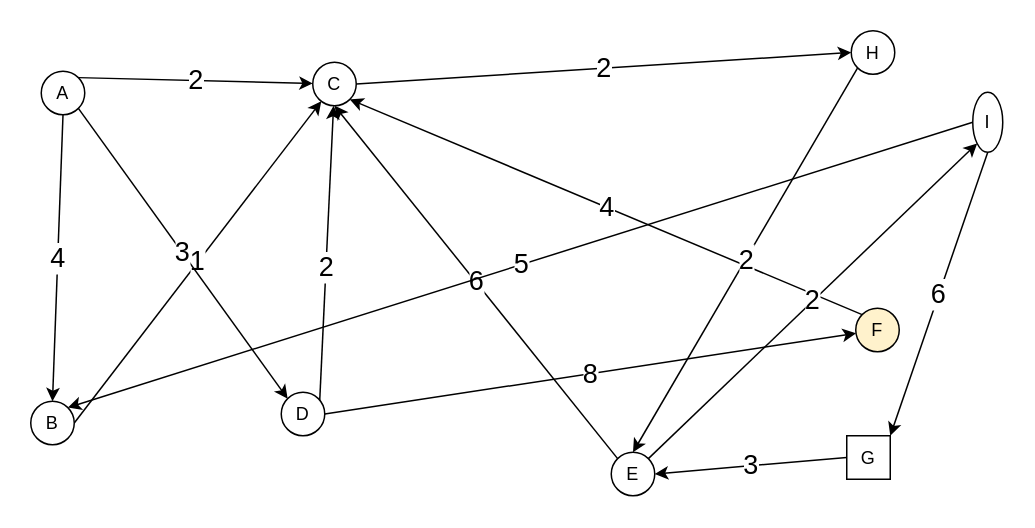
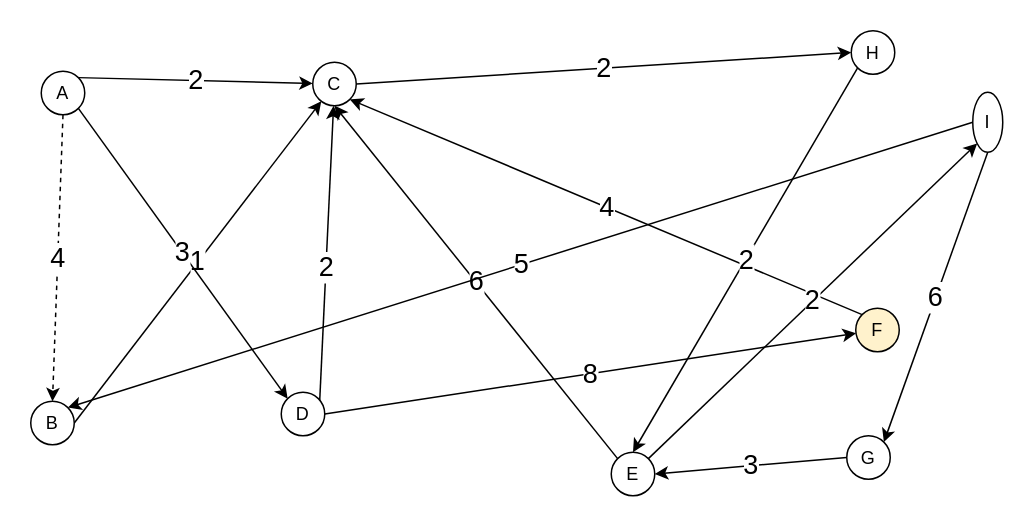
  <mxCell id="0" />
  <mxCell id="1" parent="0" />
- <mxCell id="2" value="4" style="rounded=0;orthogonalLoop=1;jettySize=auto;html=1;exitX=0.5;exitY=1;exitDx=0;exitDy=0;entryX=0.5;entryY=0;entryDx=0;entryDy=0;fontSize=18;" parent="1" source="4" target="6" edge="1"><mxGeometry relative="1" as="geometry" /></mxCell>
+ <mxCell id="2" value="4" style="rounded=0;orthogonalLoop=1;jettySize=auto;html=1;exitX=0.5;exitY=1;exitDx=0;exitDy=0;entryX=0.5;entryY=0;entryDx=0;entryDy=0;fontSize=18;dashed=1;" parent="1" source="4" target="6" edge="1"><mxGeometry relative="1" as="geometry" /></mxCell>
  <mxCell id="3" value="2" style="edgeStyle=none;rounded=0;orthogonalLoop=1;jettySize=auto;html=1;exitX=1;exitY=0;exitDx=0;exitDy=0;fontSize=18;" parent="1" source="4" target="8" edge="1"><mxGeometry relative="1" as="geometry" /></mxCell>
  <mxCell id="4" value="A" style="ellipse;whiteSpace=wrap;html=1;aspect=fixed;" parent="1" vertex="1"><mxGeometry x="27" y="47" width="29" height="29" as="geometry" /></mxCell>
  <mxCell id="5" value="1" style="rounded=0;orthogonalLoop=1;jettySize=auto;html=1;exitX=1;exitY=0.5;exitDx=0;exitDy=0;fontSize=18;" parent="1" source="6" target="8" edge="1"><mxGeometry relative="1" as="geometry" /></mxCell>
  <mxCell id="6" value="B" style="ellipse;whiteSpace=wrap;html=1;aspect=fixed;" parent="1" vertex="1"><mxGeometry x="20" y="267" width="29" height="29" as="geometry" /></mxCell>
  <mxCell id="7" value="2" style="edgeStyle=none;rounded=0;orthogonalLoop=1;jettySize=auto;html=1;exitX=1;exitY=0.5;exitDx=0;exitDy=0;entryX=0;entryY=0.5;entryDx=0;entryDy=0;fontSize=18;" parent="1" source="8" target="19" edge="1"><mxGeometry relative="1" as="geometry" /></mxCell>
  <mxCell id="8" value="C" style="ellipse;whiteSpace=wrap;html=1;aspect=fixed;" parent="1" vertex="1"><mxGeometry x="208" y="41" width="29" height="29" as="geometry" /></mxCell>
  <mxCell id="9" value="3" style="edgeStyle=none;rounded=0;orthogonalLoop=1;jettySize=auto;html=1;entryX=0;entryY=0;entryDx=0;entryDy=0;fontSize=18;exitX=1;exitY=1;exitDx=0;exitDy=0;" parent="1" source="4" target="12" edge="1"><mxGeometry relative="1" as="geometry"><mxPoint x="96" y="131" as="sourcePoint" /></mxGeometry></mxCell>
  <mxCell id="10" value="2" style="edgeStyle=none;rounded=0;orthogonalLoop=1;jettySize=auto;html=1;exitX=1;exitY=1;exitDx=0;exitDy=0;fontSize=18;" parent="1" source="12" target="8" edge="1"><mxGeometry relative="1" as="geometry" /></mxCell>
  <mxCell id="11" value="8" style="edgeStyle=none;rounded=0;orthogonalLoop=1;jettySize=auto;html=1;exitX=1;exitY=0.5;exitDx=0;exitDy=0;fontSize=18;" parent="1" source="12" target="14" edge="1"><mxGeometry relative="1" as="geometry" /></mxCell>
  <mxCell id="12" value="D" style="ellipse;whiteSpace=wrap;html=1;aspect=fixed;" parent="1" vertex="1"><mxGeometry x="187" y="261" width="29" height="29" as="geometry" /></mxCell>
  <mxCell id="13" value="4" style="rounded=0;orthogonalLoop=1;jettySize=auto;html=1;exitX=0;exitY=0;exitDx=0;exitDy=0;entryX=1;entryY=1;entryDx=0;entryDy=0;fontSize=18;" edge="1" parent="1" source="14" target="8"><mxGeometry relative="1" as="geometry" /></mxCell>
  <mxCell id="14" value="F" style="ellipse;whiteSpace=wrap;html=1;aspect=fixed;fillColor=#fff2cc;" parent="1" vertex="1"><mxGeometry x="570" y="205" width="29" height="29" as="geometry" /></mxCell>
  <mxCell id="15" value="6" style="edgeStyle=none;rounded=0;orthogonalLoop=1;jettySize=auto;html=1;exitX=0;exitY=0;exitDx=0;exitDy=0;entryX=0.5;entryY=1;entryDx=0;entryDy=0;fontSize=18;" parent="1" source="17" target="8" edge="1"><mxGeometry relative="1" as="geometry" /></mxCell>
  <mxCell id="16" value="2" style="edgeStyle=none;rounded=0;orthogonalLoop=1;jettySize=auto;html=1;exitX=1;exitY=0;exitDx=0;exitDy=0;entryX=0;entryY=1;entryDx=0;entryDy=0;fontSize=18;" edge="1" parent="1" source="17" target="24"><mxGeometry relative="1" as="geometry" /></mxCell>
  <mxCell id="17" value="E" style="ellipse;whiteSpace=wrap;html=1;aspect=fixed;" parent="1" vertex="1"><mxGeometry x="407" y="301" width="29" height="29" as="geometry" /></mxCell>
  <mxCell id="18" value="2" style="edgeStyle=none;rounded=0;orthogonalLoop=1;jettySize=auto;html=1;exitX=0;exitY=1;exitDx=0;exitDy=0;entryX=0.5;entryY=0;entryDx=0;entryDy=0;fontSize=18;" parent="1" source="19" target="17" edge="1"><mxGeometry relative="1" as="geometry" /></mxCell>
  <mxCell id="19" value="H" style="ellipse;whiteSpace=wrap;html=1;aspect=fixed;" parent="1" vertex="1"><mxGeometry x="567" y="20" width="29" height="29" as="geometry" /></mxCell>
  <mxCell id="20" value="3" style="edgeStyle=none;rounded=0;orthogonalLoop=1;jettySize=auto;html=1;exitX=0;exitY=0.5;exitDx=0;exitDy=0;entryX=1;entryY=0.5;entryDx=0;entryDy=0;fontSize=18;" parent="1" source="21" target="17" edge="1"><mxGeometry relative="1" as="geometry" /></mxCell>
- <mxCell id="21" value="G" style="whiteSpace=wrap;html=1;aspect=fixed;rounded=0;" parent="1" vertex="1"><mxGeometry x="564" y="290" width="29" height="29" as="geometry" /></mxCell>
+ <mxCell id="21" value="G" style="ellipse;whiteSpace=wrap;html=1;aspect=fixed;" parent="1" vertex="1"><mxGeometry x="564" y="290" width="29" height="29" as="geometry" /></mxCell>
  <mxCell id="22" value="5" style="edgeStyle=none;rounded=0;orthogonalLoop=1;jettySize=auto;html=1;exitX=0;exitY=0.5;exitDx=0;exitDy=0;entryX=1;entryY=0;entryDx=0;entryDy=0;fontSize=18;" edge="1" parent="1" source="24" target="6"><mxGeometry relative="1" as="geometry" /></mxCell>
  <mxCell id="23" value="6" style="edgeStyle=none;rounded=0;orthogonalLoop=1;jettySize=auto;html=1;exitX=0.5;exitY=1;exitDx=0;exitDy=0;entryX=1;entryY=0;entryDx=0;entryDy=0;fontSize=18;" edge="1" parent="1" source="24" target="21"><mxGeometry relative="1" as="geometry" /></mxCell>
  <mxCell id="24" value="I" style="ellipse;whiteSpace=wrap;html=1;aspect=fixed;" vertex="1" parent="1"><mxGeometry x="648" y="61" width="20" height="40" as="geometry" /></mxCell>
